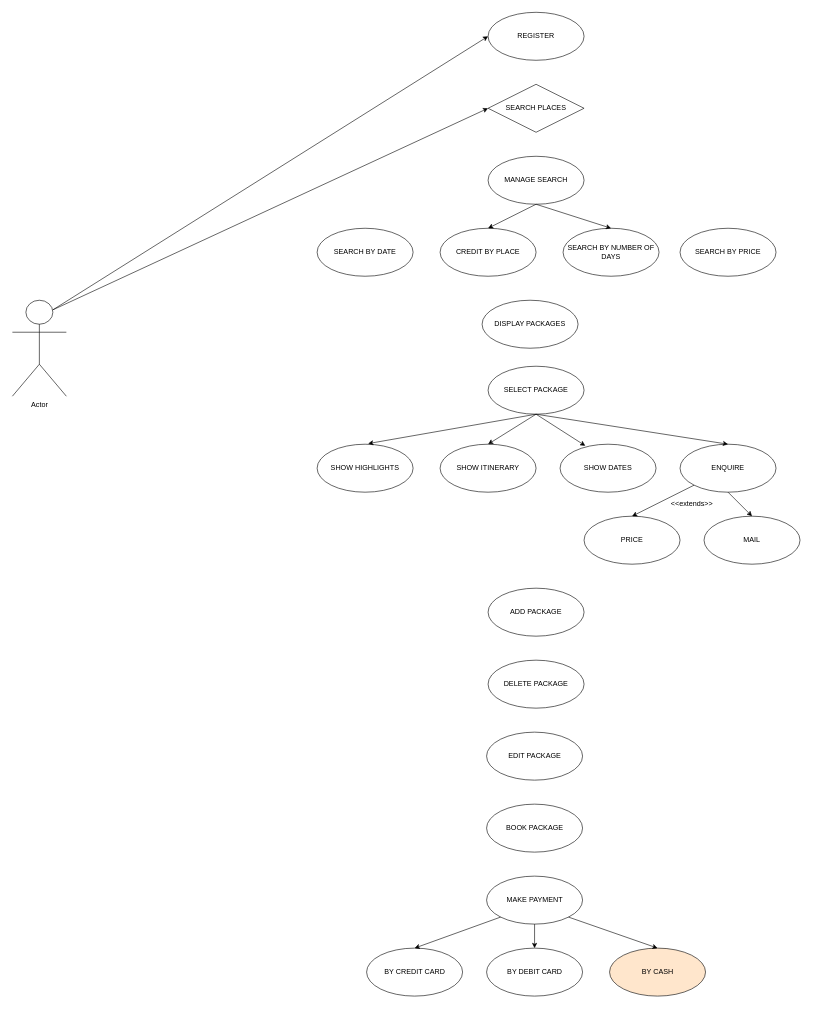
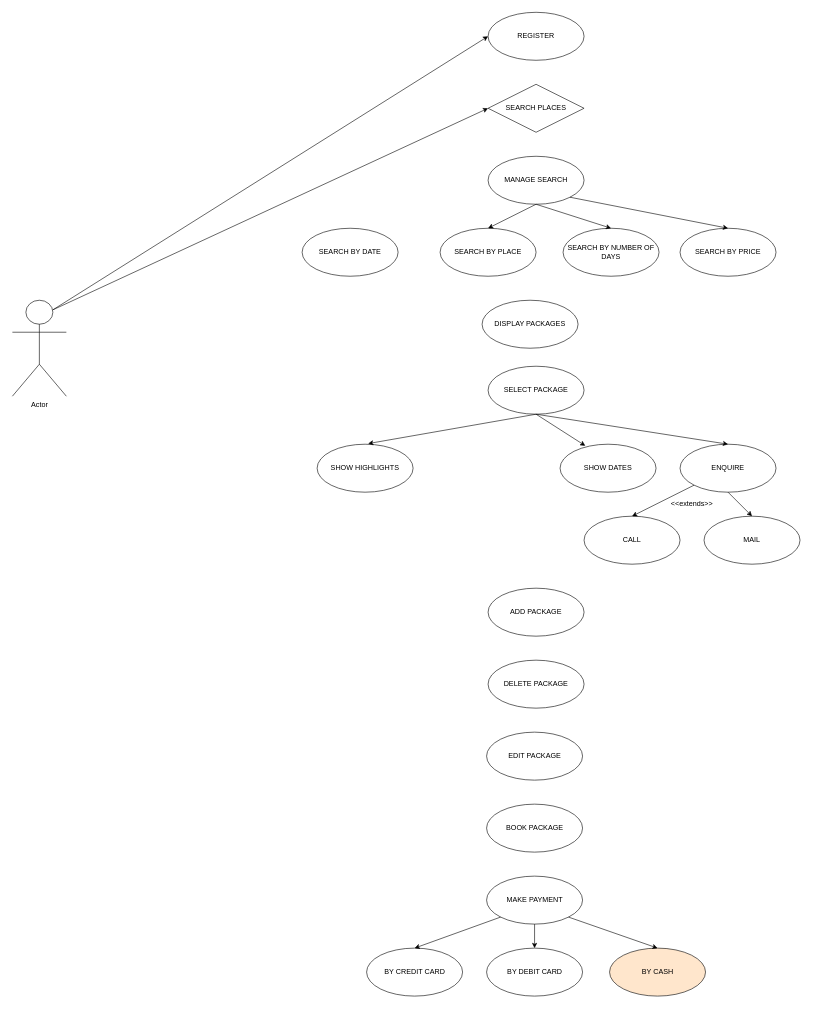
  <mxCell id="0" />
  <mxCell id="1" parent="0" />
  <mxCell id="2" value="REGISTER" style="ellipse;whiteSpace=wrap;html=1;" parent="1" vertex="1"><mxGeometry x="813" y="20" width="160" height="80" as="geometry" /></mxCell>
- <mxCell id="3" value="SEARCH BY DATE" style="ellipse;whiteSpace=wrap;html=1;" parent="1" vertex="1"><mxGeometry x="528" y="380" width="160" height="80" as="geometry" /></mxCell>
+ <mxCell id="3" value="SEARCH BY DATE" style="ellipse;whiteSpace=wrap;html=1;" parent="1" vertex="1"><mxGeometry x="503" y="380" width="160" height="80" as="geometry" /></mxCell>
  <mxCell id="4" value="MANAGE SEARCH" style="ellipse;whiteSpace=wrap;html=1;" parent="1" vertex="1"><mxGeometry x="813" y="260" width="160" height="80" as="geometry" /></mxCell>
  <mxCell id="5" value="SEARCH PLACES" style="rhombus;whiteSpace=wrap;html=1;" parent="1" vertex="1"><mxGeometry x="813" y="140" width="160" height="80" as="geometry" /></mxCell>
  <mxCell id="6" value="DISPLAY PACKAGES" style="ellipse;whiteSpace=wrap;html=1;" parent="1" vertex="1"><mxGeometry x="803" y="500" width="160" height="80" as="geometry" /></mxCell>
  <mxCell id="7" value="SEARCH BY PRICE" style="ellipse;whiteSpace=wrap;html=1;" parent="1" vertex="1"><mxGeometry x="1133" y="380" width="160" height="80" as="geometry" /></mxCell>
  <mxCell id="8" value="SEARCH BY NUMBER OF DAYS" style="ellipse;whiteSpace=wrap;html=1;" parent="1" vertex="1"><mxGeometry x="938" y="380" width="160" height="80" as="geometry" /></mxCell>
- <mxCell id="9" value="CREDIT BY PLACE" style="ellipse;whiteSpace=wrap;html=1;" parent="1" vertex="1"><mxGeometry x="733" y="380" width="160" height="80" as="geometry" /></mxCell>
+ <mxCell id="9" value="SEARCH BY PLACE" style="ellipse;whiteSpace=wrap;html=1;" parent="1" vertex="1"><mxGeometry x="733" y="380" width="160" height="80" as="geometry" /></mxCell>
  <mxCell id="10" value="SELECT PACKAGE" style="ellipse;whiteSpace=wrap;html=1;" parent="1" vertex="1"><mxGeometry x="813" y="610" width="160" height="80" as="geometry" /></mxCell>
  <mxCell id="11" value="SHOW DATES" style="ellipse;whiteSpace=wrap;html=1;" parent="1" vertex="1"><mxGeometry x="933" y="740" width="160" height="80" as="geometry" /></mxCell>
- <mxCell id="12" value="SHOW ITINERARY" style="ellipse;whiteSpace=wrap;html=1;" parent="1" vertex="1"><mxGeometry x="733" y="740" width="160" height="80" as="geometry" /></mxCell>
  <mxCell id="13" value="SHOW HIGHLIGHTS" style="ellipse;whiteSpace=wrap;html=1;" parent="1" vertex="1"><mxGeometry x="528" y="740" width="160" height="80" as="geometry" /></mxCell>
  <mxCell id="14" value="ENQUIRE" style="ellipse;whiteSpace=wrap;html=1;" parent="1" vertex="1"><mxGeometry x="1133" y="740" width="160" height="80" as="geometry" /></mxCell>
- <mxCell id="15" value="PRICE" style="ellipse;whiteSpace=wrap;html=1;" parent="1" vertex="1"><mxGeometry x="973" y="860" width="160" height="80" as="geometry" /></mxCell>
+ <mxCell id="15" value="CALL" style="ellipse;whiteSpace=wrap;html=1;" parent="1" vertex="1"><mxGeometry x="973" y="860" width="160" height="80" as="geometry" /></mxCell>
  <mxCell id="16" value="MAIL" style="ellipse;whiteSpace=wrap;html=1;" parent="1" vertex="1"><mxGeometry x="1173" y="860" width="160" height="80" as="geometry" /></mxCell>
  <mxCell id="17" value="BY CREDIT CARD" style="ellipse;whiteSpace=wrap;html=1;" parent="1" vertex="1"><mxGeometry x="610.5" y="1580" width="160" height="80" as="geometry" /></mxCell>
  <mxCell id="18" value="MAKE PAYMENT" style="ellipse;whiteSpace=wrap;html=1;" parent="1" vertex="1"><mxGeometry x="810.5" y="1460" width="160" height="80" as="geometry" /></mxCell>
  <mxCell id="19" value="BOOK PACKAGE" style="ellipse;whiteSpace=wrap;html=1;" parent="1" vertex="1"><mxGeometry x="810.5" y="1340" width="160" height="80" as="geometry" /></mxCell>
  <mxCell id="20" value="BY CASH" style="ellipse;whiteSpace=wrap;html=1;fillColor=#ffe6cc;" parent="1" vertex="1"><mxGeometry x="1015.5" y="1580" width="160" height="80" as="geometry" /></mxCell>
  <mxCell id="21" value="BY DEBIT CARD" style="ellipse;whiteSpace=wrap;html=1;" parent="1" vertex="1"><mxGeometry x="810.5" y="1580" width="160" height="80" as="geometry" /></mxCell>
  <mxCell id="22" value="Actor" style="shape=umlActor;verticalLabelPosition=bottom;labelBackgroundColor=#ffffff;verticalAlign=top;html=1;outlineConnect=0;" parent="1" vertex="1"><mxGeometry x="20" y="500" width="90" height="160" as="geometry" /></mxCell>
  <mxCell id="23" value="" style="endArrow=classic;html=1;exitX=0.5;exitY=1;exitDx=0;exitDy=0;" parent="1" source="10" edge="1"><mxGeometry width="50" height="50" relative="1" as="geometry"><mxPoint x="872.96" y="719.79" as="sourcePoint" /><mxPoint x="613" y="739" as="targetPoint" /></mxGeometry></mxCell>
- <mxCell id="24" value="" style="endArrow=classic;html=1;exitX=0.5;exitY=1;exitDx=0;exitDy=0;entryX=0.5;entryY=0;entryDx=0;entryDy=0;" parent="1" source="10" target="12" edge="1"><mxGeometry width="50" height="50" relative="1" as="geometry"><mxPoint x="883" y="720" as="sourcePoint" /><mxPoint x="623" y="749" as="targetPoint" /></mxGeometry></mxCell>
  <mxCell id="25" value="" style="endArrow=classic;html=1;entryX=0.263;entryY=0.032;entryDx=0;entryDy=0;entryPerimeter=0;" parent="1" target="11" edge="1"><mxGeometry width="50" height="50" relative="1" as="geometry"><mxPoint x="893" y="690" as="sourcePoint" /><mxPoint x="823" y="750" as="targetPoint" /></mxGeometry></mxCell>
  <mxCell id="26" value="" style="endArrow=classic;html=1;entryX=0.5;entryY=0;entryDx=0;entryDy=0;" parent="1" target="14" edge="1"><mxGeometry width="50" height="50" relative="1" as="geometry"><mxPoint x="893" y="690" as="sourcePoint" /><mxPoint x="985.08" y="752.56" as="targetPoint" /></mxGeometry></mxCell>
  <mxCell id="27" value="" style="endArrow=classic;html=1;entryX=0.5;entryY=0;entryDx=0;entryDy=0;" parent="1" source="14" target="15" edge="1"><mxGeometry width="50" height="50" relative="1" as="geometry"><mxPoint x="920.2" y="730.48" as="sourcePoint" /><mxPoint x="1223" y="750" as="targetPoint" /></mxGeometry></mxCell>
  <mxCell id="28" value="" style="endArrow=classic;html=1;entryX=0.5;entryY=0;entryDx=0;entryDy=0;exitX=0.5;exitY=1;exitDx=0;exitDy=0;" parent="1" source="14" target="16" edge="1"><mxGeometry width="50" height="50" relative="1" as="geometry"><mxPoint x="1166.431" y="818.284" as="sourcePoint" /><mxPoint x="1063" y="870" as="targetPoint" /></mxGeometry></mxCell>
  <mxCell id="29" value="&amp;lt;&amp;lt;extends&amp;gt;&amp;gt;" style="text;html=1;strokeColor=none;fillColor=none;align=center;verticalAlign=middle;whiteSpace=wrap;rounded=0;" parent="1" vertex="1"><mxGeometry x="1133" y="829.857" width="40" height="20" as="geometry" /></mxCell>
  <mxCell id="30" value="" style="endArrow=classic;html=1;entryX=0.5;entryY=0;entryDx=0;entryDy=0;exitX=0;exitY=1;exitDx=0;exitDy=0;" parent="1" source="18" target="17" edge="1"><mxGeometry width="50" height="50" relative="1" as="geometry"><mxPoint x="530.5" y="1730" as="sourcePoint" /><mxPoint x="580.5" y="1680" as="targetPoint" /></mxGeometry></mxCell>
  <mxCell id="31" value="" style="endArrow=classic;html=1;entryX=0.5;entryY=0;entryDx=0;entryDy=0;exitX=0.5;exitY=1;exitDx=0;exitDy=0;" parent="1" source="18" target="21" edge="1"><mxGeometry width="50" height="50" relative="1" as="geometry"><mxPoint x="843.931" y="1538.284" as="sourcePoint" /><mxPoint x="700.5" y="1590" as="targetPoint" /></mxGeometry></mxCell>
  <mxCell id="32" value="" style="endArrow=classic;html=1;entryX=0.5;entryY=0;entryDx=0;entryDy=0;exitX=1;exitY=1;exitDx=0;exitDy=0;" parent="1" source="18" target="20" edge="1"><mxGeometry width="50" height="50" relative="1" as="geometry"><mxPoint x="900.5" y="1550" as="sourcePoint" /><mxPoint x="900.5" y="1590" as="targetPoint" /></mxGeometry></mxCell>
  <mxCell id="33" value="" style="endArrow=classic;html=1;exitX=0.5;exitY=1;exitDx=0;exitDy=0;entryX=0.5;entryY=0;entryDx=0;entryDy=0;" parent="1" source="4" target="9" edge="1"><mxGeometry width="50" height="50" relative="1" as="geometry"><mxPoint x="846.431" y="338.284" as="sourcePoint" /><mxPoint x="618" y="390" as="targetPoint" /></mxGeometry></mxCell>
  <mxCell id="34" value="" style="endArrow=classic;html=1;entryX=0.5;entryY=0;entryDx=0;entryDy=0;" parent="1" target="8" edge="1"><mxGeometry width="50" height="50" relative="1" as="geometry"><mxPoint x="893" y="340" as="sourcePoint" /><mxPoint x="823" y="390" as="targetPoint" /></mxGeometry></mxCell>
+ <mxCell id="35" value="" style="endArrow=classic;html=1;entryX=0.5;entryY=0;entryDx=0;entryDy=0;exitX=1;exitY=1;exitDx=0;exitDy=0;" parent="1" source="4" target="7" edge="1"><mxGeometry width="50" height="50" relative="1" as="geometry"><mxPoint x="903" y="350" as="sourcePoint" /><mxPoint x="1028" y="390" as="targetPoint" /></mxGeometry></mxCell>
  <mxCell id="36" value="" style="endArrow=classic;html=1;entryX=0;entryY=0.5;entryDx=0;entryDy=0;exitX=0.75;exitY=0.1;exitDx=0;exitDy=0;exitPerimeter=0;" edge="1" parent="1" source="22" target="2"><mxGeometry width="50" height="50" relative="1" as="geometry"><mxPoint x="123" y="480" as="sourcePoint" /><mxPoint x="173" y="430" as="targetPoint" /></mxGeometry></mxCell>
  <mxCell id="37" value="" style="endArrow=classic;html=1;entryX=0;entryY=0.5;entryDx=0;entryDy=0;exitX=0.75;exitY=0.1;exitDx=0;exitDy=0;exitPerimeter=0;" edge="1" parent="1" source="22" target="5"><mxGeometry width="50" height="50" relative="1" as="geometry"><mxPoint x="93" y="520" as="sourcePoint" /><mxPoint x="363" y="440" as="targetPoint" /></mxGeometry></mxCell>
  <mxCell id="38" value="ADD PACKAGE" style="ellipse;whiteSpace=wrap;html=1;" vertex="1" parent="1"><mxGeometry x="813" y="980" width="160" height="80" as="geometry" /></mxCell>
  <mxCell id="39" value="DELETE PACKAGE" style="ellipse;whiteSpace=wrap;html=1;" vertex="1" parent="1"><mxGeometry x="813" y="1100" width="160" height="80" as="geometry" /></mxCell>
  <mxCell id="40" value="EDIT PACKAGE" style="ellipse;whiteSpace=wrap;html=1;" vertex="1" parent="1"><mxGeometry x="810.5" y="1220" width="160" height="80" as="geometry" /></mxCell>
